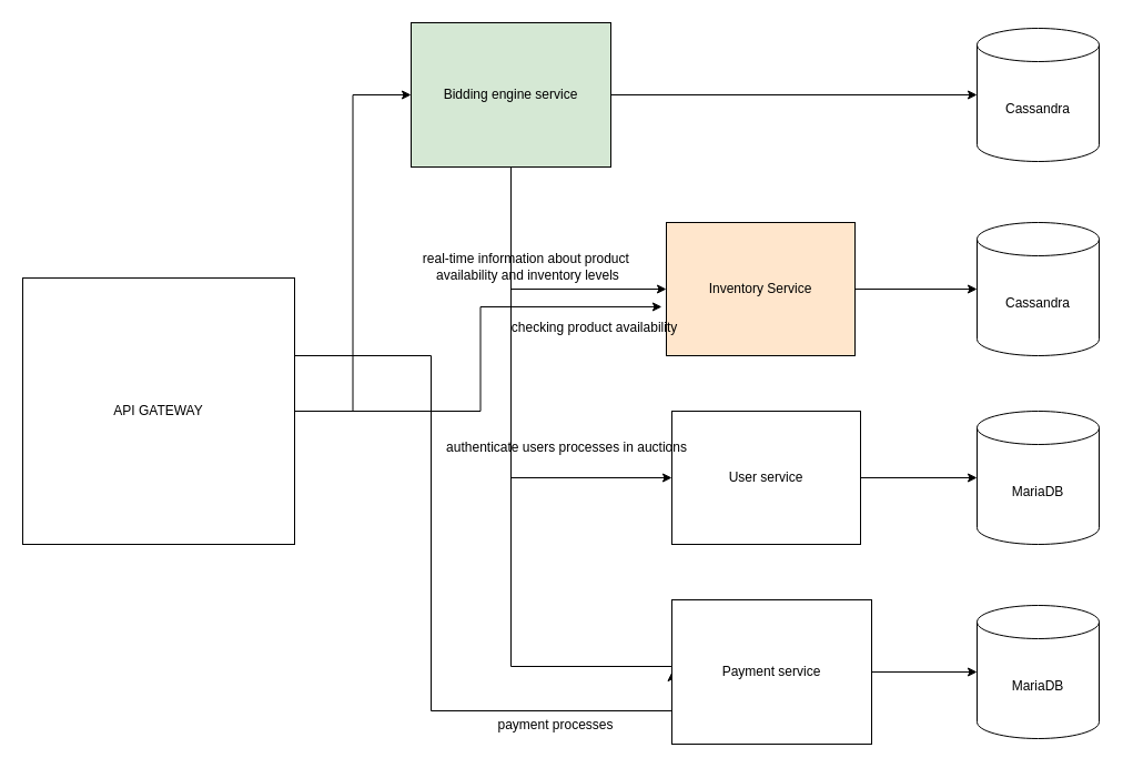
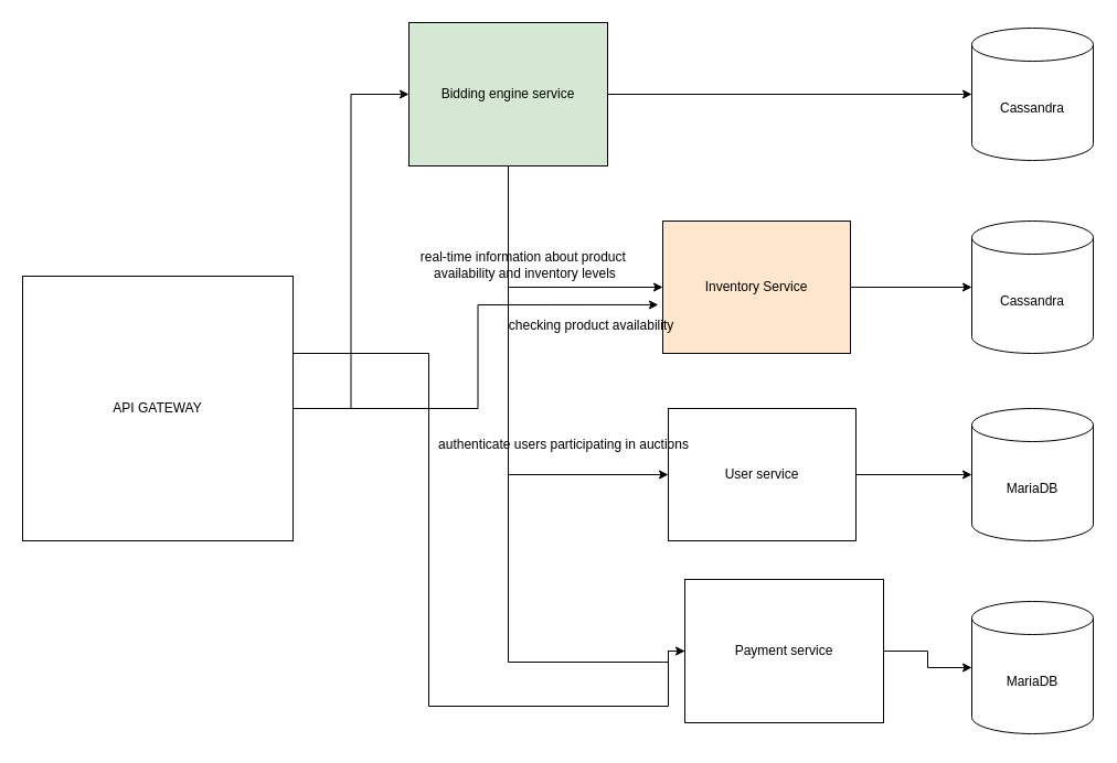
  <mxCell id="0" />
  <mxCell id="1" parent="0" />
  <mxCell id="2" style="edgeStyle=orthogonalEdgeStyle;rounded=0;orthogonalLoop=1;jettySize=auto;html=1;entryX=0;entryY=0.5;entryDx=0;entryDy=0;" edge="1" parent="1" source="5" target="9"><mxGeometry relative="1" as="geometry" /></mxCell>
  <mxCell id="3" style="edgeStyle=orthogonalEdgeStyle;rounded=0;orthogonalLoop=1;jettySize=auto;html=1;entryX=0;entryY=0.5;entryDx=0;entryDy=0;" edge="1" parent="1" source="5" target="17"><mxGeometry relative="1" as="geometry"><Array as="points"><mxPoint x="388" y="320" /><mxPoint x="388" y="640" /><mxPoint x="605" y="640" /></Array></mxGeometry></mxCell>
  <mxCell id="4" style="edgeStyle=orthogonalEdgeStyle;rounded=0;orthogonalLoop=1;jettySize=auto;html=1;entryX=-0.024;entryY=0.633;entryDx=0;entryDy=0;entryPerimeter=0;" edge="1" parent="1" source="5" target="11"><mxGeometry relative="1" as="geometry" /></mxCell>
  <mxCell id="5" value="API GATEWAY" style="rounded=0;whiteSpace=wrap;html=1;" vertex="1" parent="1"><mxGeometry x="20" y="250" width="245" height="240" as="geometry" /></mxCell>
  <mxCell id="6" value="" style="edgeStyle=orthogonalEdgeStyle;rounded=0;orthogonalLoop=1;jettySize=auto;html=1;" edge="1" parent="1" source="9" target="13"><mxGeometry relative="1" as="geometry" /></mxCell>
  <mxCell id="7" style="edgeStyle=orthogonalEdgeStyle;rounded=0;orthogonalLoop=1;jettySize=auto;html=1;entryX=0;entryY=0.5;entryDx=0;entryDy=0;" edge="1" parent="1" source="9" target="11"><mxGeometry relative="1" as="geometry"><Array as="points"><mxPoint x="460" y="260" /></Array></mxGeometry></mxCell>
  <mxCell id="8" style="edgeStyle=orthogonalEdgeStyle;rounded=0;orthogonalLoop=1;jettySize=auto;html=1;entryX=0;entryY=0.5;entryDx=0;entryDy=0;" edge="1" parent="1" source="9" target="15"><mxGeometry relative="1" as="geometry"><Array as="points"><mxPoint x="460" y="430" /></Array></mxGeometry></mxCell>
  <mxCell id="9" value="Bidding engine service" style="whiteSpace=wrap;html=1;fillColor=#d5e8d4;" vertex="1" parent="1"><mxGeometry x="370" y="20" width="180" height="130" as="geometry" /></mxCell>
  <mxCell id="10" value="" style="edgeStyle=orthogonalEdgeStyle;rounded=0;orthogonalLoop=1;jettySize=auto;html=1;" edge="1" parent="1" source="11" target="12"><mxGeometry relative="1" as="geometry" /></mxCell>
  <mxCell id="11" value="Inventory Service" style="whiteSpace=wrap;html=1;fillColor=#ffe6cc;" vertex="1" parent="1"><mxGeometry x="600" y="200" width="170" height="120" as="geometry" /></mxCell>
  <mxCell id="12" value="Cassandra" style="shape=cylinder3;whiteSpace=wrap;html=1;boundedLbl=1;backgroundOutline=1;size=15;" vertex="1" parent="1"><mxGeometry x="880" y="200" width="110" height="120" as="geometry" /></mxCell>
  <mxCell id="13" value="Cassandra" style="shape=cylinder3;whiteSpace=wrap;html=1;boundedLbl=1;backgroundOutline=1;size=15;" vertex="1" parent="1"><mxGeometry x="880" y="25" width="110" height="120" as="geometry" /></mxCell>
  <mxCell id="14" value="" style="edgeStyle=orthogonalEdgeStyle;rounded=0;orthogonalLoop=1;jettySize=auto;html=1;" edge="1" parent="1" source="15" target="18"><mxGeometry relative="1" as="geometry" /></mxCell>
  <mxCell id="15" value="User service" style="whiteSpace=wrap;html=1;" vertex="1" parent="1"><mxGeometry x="605" y="370" width="170" height="120" as="geometry" /></mxCell>
  <mxCell id="16" style="edgeStyle=orthogonalEdgeStyle;rounded=0;orthogonalLoop=1;jettySize=auto;html=1;" edge="1" parent="1" source="17" target="19"><mxGeometry relative="1" as="geometry" /></mxCell>
- <mxCell id="17" value="Payment service" style="whiteSpace=wrap;html=1;" vertex="1" parent="1"><mxGeometry x="605" y="540" width="180" height="130" as="geometry" /></mxCell>
+ <mxCell id="17" value="Payment service" style="whiteSpace=wrap;html=1;" vertex="1" parent="1"><mxGeometry x="620" y="525" width="180" height="130" as="geometry" /></mxCell>
  <mxCell id="18" value="MariaDB" style="shape=cylinder3;whiteSpace=wrap;html=1;boundedLbl=1;backgroundOutline=1;size=15;" vertex="1" parent="1"><mxGeometry x="880" y="370" width="110" height="120" as="geometry" /></mxCell>
  <mxCell id="19" value="MariaDB" style="shape=cylinder3;whiteSpace=wrap;html=1;boundedLbl=1;backgroundOutline=1;size=15;" vertex="1" parent="1"><mxGeometry x="880" y="545" width="110" height="120" as="geometry" /></mxCell>
  <mxCell id="20" style="edgeStyle=orthogonalEdgeStyle;rounded=0;orthogonalLoop=1;jettySize=auto;html=1;entryX=0;entryY=0.5;entryDx=0;entryDy=0;exitX=0.5;exitY=1;exitDx=0;exitDy=0;endArrow=none;" edge="1" parent="1" source="9" target="17"><mxGeometry relative="1" as="geometry"><mxPoint x="470" y="160" as="sourcePoint" /><mxPoint x="615" y="440" as="targetPoint" /><Array as="points"><mxPoint x="460" y="600" /><mxPoint x="605" y="600" /></Array></mxGeometry></mxCell>
- <mxCell id="21" value=" authenticate users processes in auctions" style="text;html=1;align=center;verticalAlign=middle;resizable=0;points=[];autosize=1;strokeColor=none;fillColor=none;" vertex="1" parent="1"><mxGeometry x="385" y="388" width="250" height="30" as="geometry" /></mxCell>
+ <mxCell id="21" value=" authenticate users participating in auctions" style="text;html=1;align=center;verticalAlign=middle;resizable=0;points=[];autosize=1;strokeColor=none;fillColor=none;" vertex="1" parent="1"><mxGeometry x="385" y="388" width="250" height="30" as="geometry" /></mxCell>
  <mxCell id="22" value="&lt;div&gt;real-time information about product&amp;nbsp;&lt;/div&gt;&lt;div&gt;availability and inventory levels&lt;/div&gt;" style="text;html=1;align=center;verticalAlign=middle;resizable=0;points=[];autosize=1;strokeColor=none;fillColor=none;" vertex="1" parent="1"><mxGeometry x="370" y="220" width="210" height="40" as="geometry" /></mxCell>
- <mxCell id="23" value="payment processes" style="text;html=1;align=center;verticalAlign=middle;resizable=0;points=[];autosize=1;strokeColor=none;fillColor=none;" vertex="1" parent="1"><mxGeometry x="435" y="638" width="130" height="30" as="geometry" /></mxCell>
  <mxCell id="24" value="checking product availability" style="text;html=1;align=center;verticalAlign=middle;resizable=0;points=[];autosize=1;strokeColor=none;fillColor=none;" vertex="1" parent="1"><mxGeometry x="450" y="280" width="170" height="30" as="geometry" /></mxCell>
